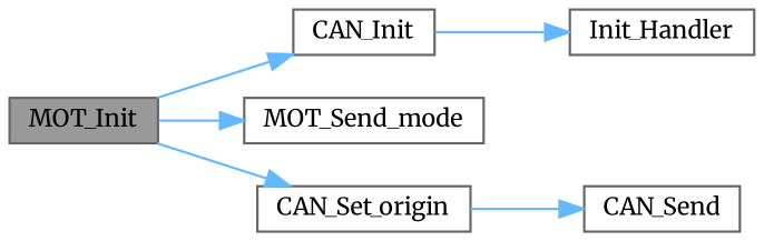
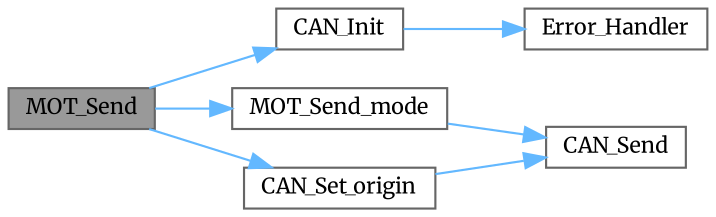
  digraph {
    fontname=Merriweather
    rankdir=LR
    node [color=grey40 fillcolor=white fontname=Merriweather fontsize=10 shape=box style=filled]
    edge [color=steelblue1 fontname=Merriweather fontsize=10 labelfontname=Helvetica labelfontsize=10 style=solid]
-   n1 [color=gray40 fillcolor=grey60 fontcolor=black height=0.2 label=MOT_Init width=0.4]
+   n1 [color=gray40 fillcolor=grey60 fontcolor=black height=0.2 label=MOT_Send width=0.4]
    n2 [height=0.2 label=CAN_Init width=0.4]
    n3 [height=0.2 label=MOT_Send_mode width=0.4]
    n4 [height=0.2 label=CAN_Set_origin width=0.4]
-   n5 [height=0.2 label=Init_Handler width=0.4]
+   n5 [height=0.2 label=Error_Handler width=0.4]
    n6 [height=0.2 label=CAN_Send width=0.4]
    n1 -> n2
    n1 -> n3
    n1 -> n4
    n2 -> n5
+   n3 -> n6
    n4 -> n6
  }
